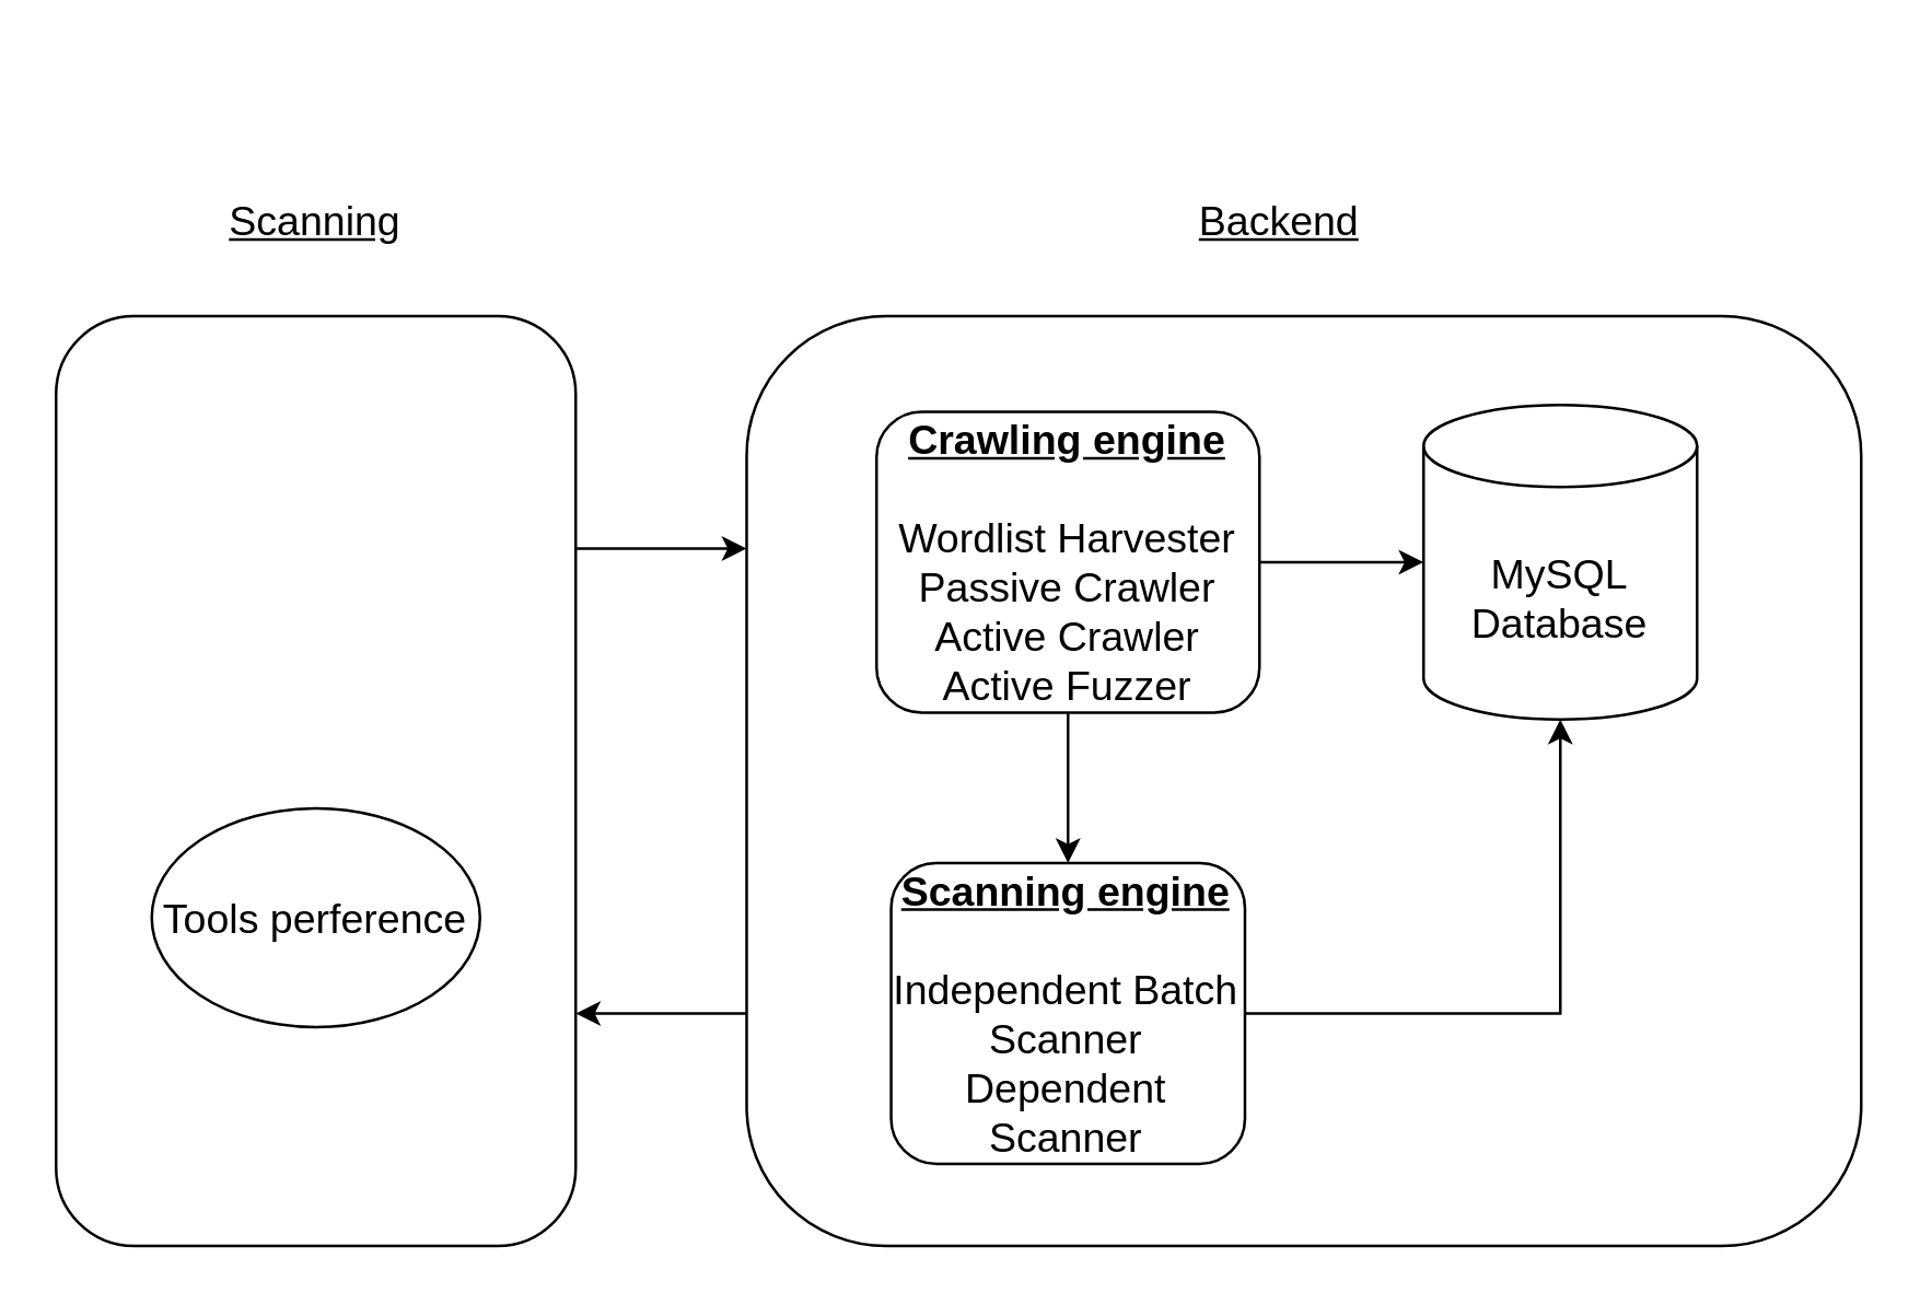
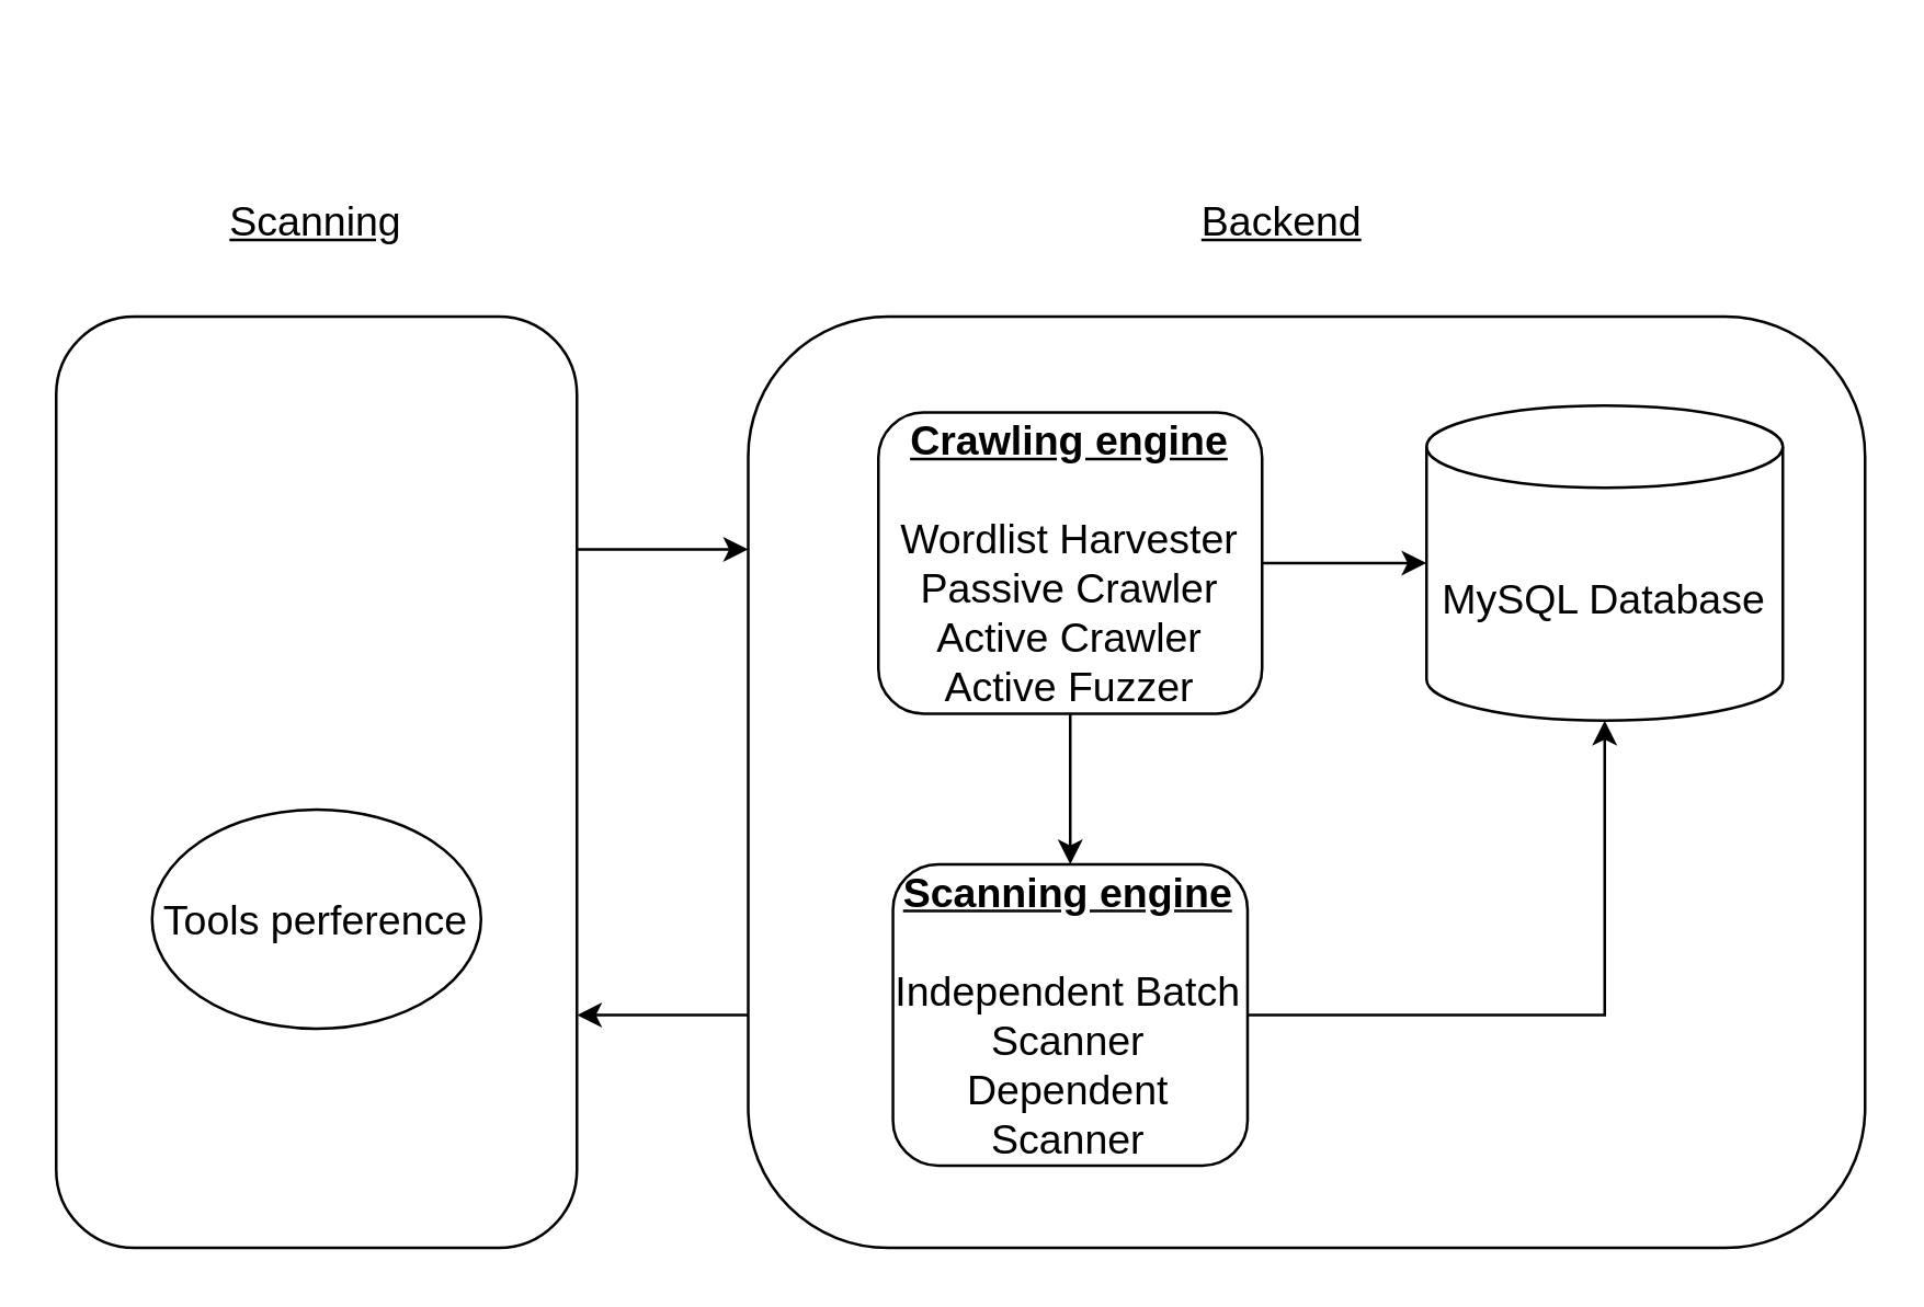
  <mxCell id="0" />
  <mxCell id="1" parent="0" />
  <mxCell id="2" style="edgeStyle=orthogonalEdgeStyle;rounded=0;orthogonalLoop=1;jettySize=auto;html=1;exitX=1;exitY=0.25;exitDx=0;exitDy=0;entryX=0;entryY=0.25;entryDx=0;entryDy=0;fontSize=15;" edge="1" parent="1" source="3" target="5"><mxGeometry relative="1" as="geometry" /></mxCell>
  <mxCell id="3" value="" style="rounded=1;whiteSpace=wrap;html=1;fillColor=none;fontSize=15;" parent="1" vertex="1"><mxGeometry x="20" y="115" width="190" height="340" as="geometry" /></mxCell>
  <mxCell id="4" style="edgeStyle=orthogonalEdgeStyle;rounded=0;orthogonalLoop=1;jettySize=auto;html=1;exitX=0;exitY=0.75;exitDx=0;exitDy=0;entryX=1;entryY=0.75;entryDx=0;entryDy=0;fontSize=15;" edge="1" parent="1" source="5" target="3"><mxGeometry relative="1" as="geometry" /></mxCell>
  <mxCell id="5" value="" style="rounded=1;whiteSpace=wrap;html=1;fillColor=none;fontSize=15;" parent="1" vertex="1"><mxGeometry x="272.5" y="115" width="407.5" height="340" as="geometry" /></mxCell>
- <mxCell id="6" value="MySQL Database" style="shape=cylinder3;whiteSpace=wrap;html=1;boundedLbl=1;backgroundOutline=1;size=15;fontSize=15;" parent="1" vertex="1"><mxGeometry x="520" y="147.5" width="100" height="115" as="geometry" /></mxCell>
+ <mxCell id="6" value="MySQL Database" style="shape=cylinder3;whiteSpace=wrap;html=1;boundedLbl=1;backgroundOutline=1;size=15;fontSize=15;" parent="1" vertex="1"><mxGeometry x="520" y="147.5" width="130" height="115" as="geometry" /></mxCell>
  <mxCell id="7" value="Tools perference" style="ellipse;whiteSpace=wrap;html=1;fontSize=15;" parent="1" vertex="1"><mxGeometry x="55" y="295" width="120" height="80" as="geometry" /></mxCell>
  <mxCell id="8" value="&lt;font style=&quot;font-size: 15px;&quot;&gt;&lt;u style=&quot;font-size: 15px;&quot;&gt;Scanning&lt;/u&gt;&lt;/font&gt;" style="text;html=1;align=center;verticalAlign=middle;whiteSpace=wrap;rounded=0;fontSize=15;" parent="1" vertex="1"><mxGeometry x="20" y="35" width="190" height="90" as="geometry" /></mxCell>
  <mxCell id="9" value="&lt;font style=&quot;font-size: 15px;&quot;&gt;&lt;u style=&quot;font-size: 15px;&quot;&gt;Backend&lt;/u&gt;&lt;/font&gt;" style="text;html=1;align=center;verticalAlign=middle;whiteSpace=wrap;rounded=0;fontSize=15;" parent="1" vertex="1"><mxGeometry x="370" y="20" width="195" height="120" as="geometry" /></mxCell>
  <mxCell id="10" style="edgeStyle=orthogonalEdgeStyle;rounded=0;orthogonalLoop=1;jettySize=auto;html=1;entryX=0.5;entryY=1;entryDx=0;entryDy=0;entryPerimeter=0;fontSize=15;" edge="1" parent="1" source="11" target="6"><mxGeometry relative="1" as="geometry" /></mxCell>
  <mxCell id="11" value="&lt;b style=&quot;font-size: 15px;&quot;&gt;&lt;u style=&quot;font-size: 15px;&quot;&gt;Scanning engine&lt;br style=&quot;font-size: 15px;&quot;&gt;&lt;br style=&quot;font-size: 15px;&quot;&gt;&lt;/u&gt;&lt;/b&gt;Independent Batch Scanner&lt;br style=&quot;font-size: 15px;&quot;&gt;Dependent Scanner" style="rounded=1;whiteSpace=wrap;html=1;fontSize=15;" parent="1" vertex="1"><mxGeometry x="325.32" y="315" width="129.37" height="110" as="geometry" /></mxCell>
  <mxCell id="12" style="edgeStyle=orthogonalEdgeStyle;rounded=0;orthogonalLoop=1;jettySize=auto;html=1;entryX=0.5;entryY=0;entryDx=0;entryDy=0;fontSize=15;" parent="1" source="14" target="11" edge="1"><mxGeometry relative="1" as="geometry"><mxPoint x="685.62" y="455" as="targetPoint" /></mxGeometry></mxCell>
  <mxCell id="13" style="edgeStyle=orthogonalEdgeStyle;rounded=0;orthogonalLoop=1;jettySize=auto;html=1;entryX=0;entryY=0.5;entryDx=0;entryDy=0;entryPerimeter=0;fontSize=15;" edge="1" parent="1" source="14" target="6"><mxGeometry relative="1" as="geometry" /></mxCell>
  <mxCell id="14" value="&lt;b style=&quot;font-size: 15px;&quot;&gt;&lt;u style=&quot;font-size: 15px;&quot;&gt;Crawling engine&lt;br style=&quot;font-size: 15px;&quot;&gt;&lt;/u&gt;&lt;/b&gt;&lt;br style=&quot;font-size: 15px;&quot;&gt;&lt;div style=&quot;font-size: 15px;&quot;&gt;Wordlist Harvester&lt;/div&gt;&lt;div style=&quot;font-size: 15px;&quot;&gt;Passive Crawler&lt;/div&gt;&lt;div style=&quot;font-size: 15px;&quot;&gt;Active Crawler&lt;/div&gt;&lt;div style=&quot;font-size: 15px;&quot;&gt;Active Fuzzer&lt;/div&gt;" style="rounded=1;whiteSpace=wrap;html=1;fontSize=15;" parent="1" vertex="1"><mxGeometry x="320" y="150" width="140" height="110" as="geometry" /></mxCell>
